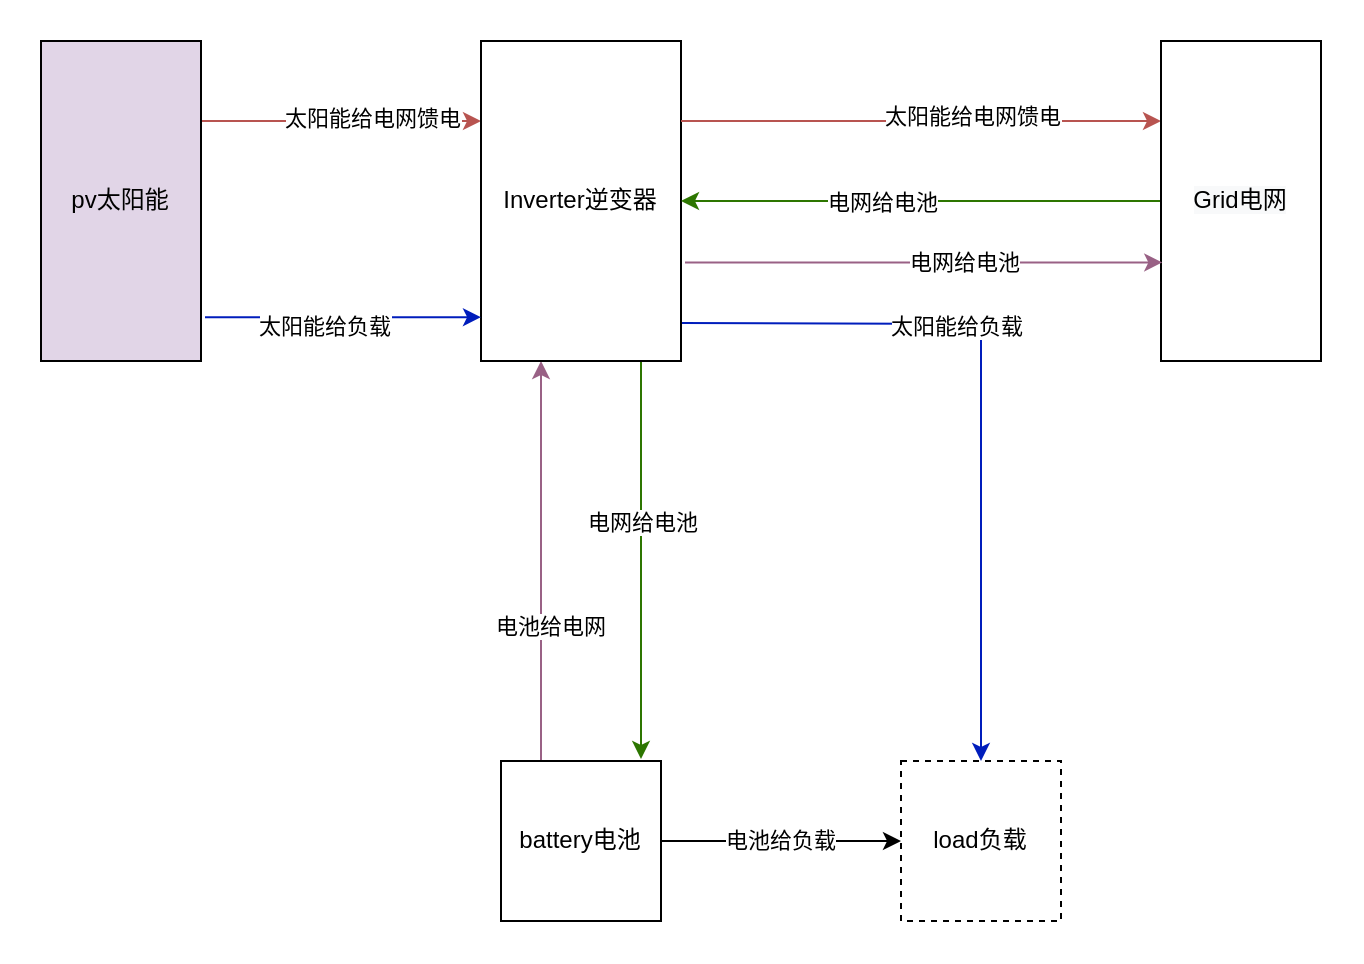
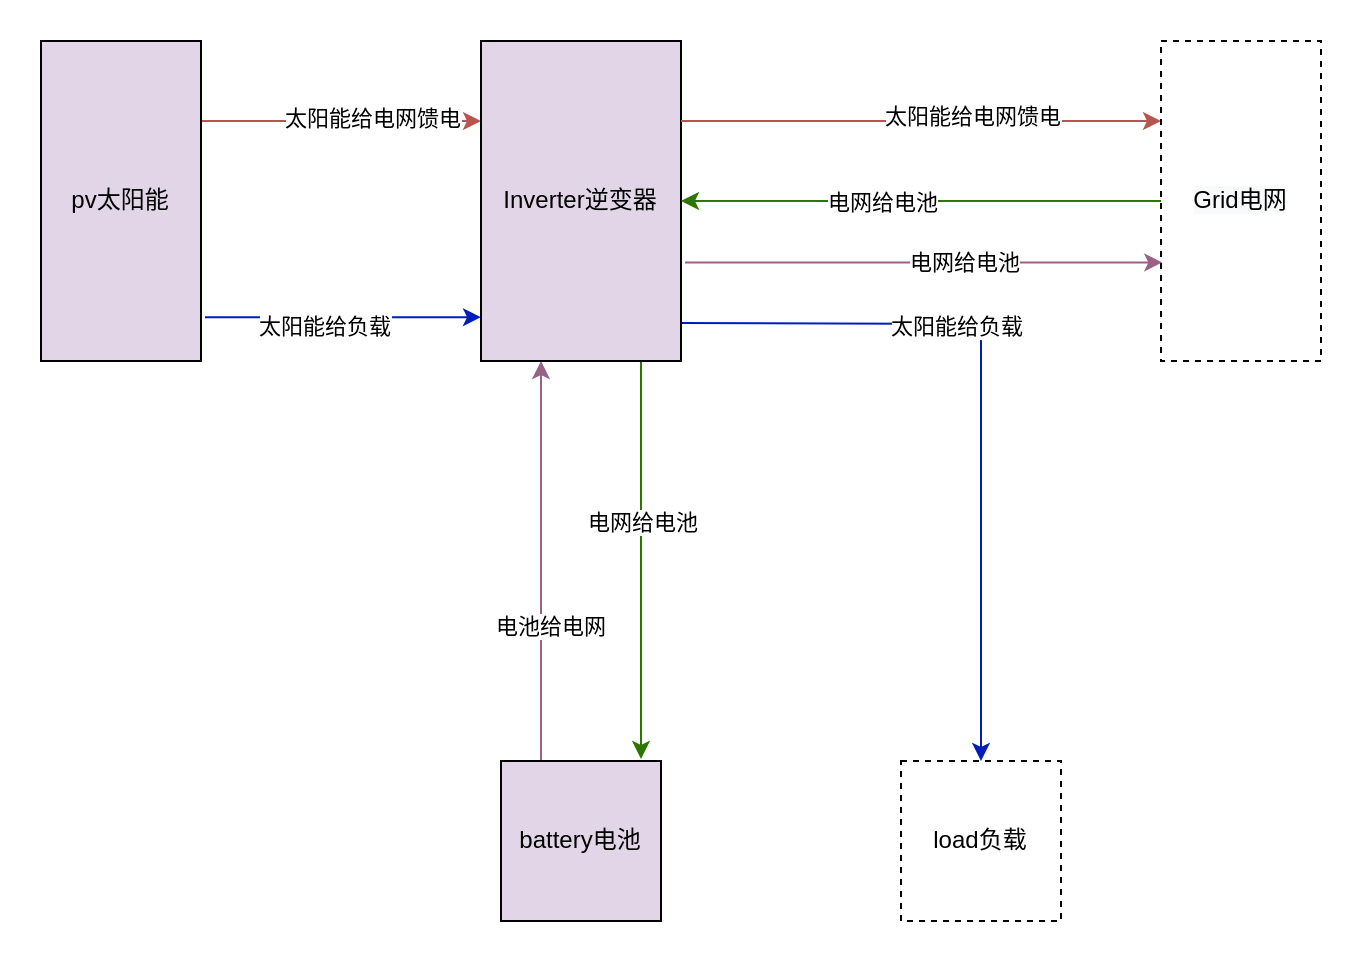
  <mxCell id="0" />
  <mxCell id="1" parent="0" />
  <mxCell id="2" style="edgeStyle=orthogonalEdgeStyle;rounded=0;orthogonalLoop=1;jettySize=auto;html=1;entryX=0;entryY=0.25;entryDx=0;entryDy=0;fillColor=#f8cecc;strokeColor=#b85450;exitX=1;exitY=0.25;exitDx=0;exitDy=0;" edge="1" parent="1" source="18" target="13"><mxGeometry relative="1" as="geometry"><mxPoint x="100" y="80" as="sourcePoint" /></mxGeometry></mxCell>
  <mxCell id="3" value="太阳能给电网馈电" style="edgeLabel;html=1;align=center;verticalAlign=middle;resizable=0;points=[];" vertex="1" connectable="0" parent="2"><mxGeometry x="0.209" y="2" relative="1" as="geometry"><mxPoint as="offset" /></mxGeometry></mxCell>
  <mxCell id="4" style="edgeStyle=orthogonalEdgeStyle;rounded=0;orthogonalLoop=1;jettySize=auto;html=1;exitX=0.25;exitY=0;exitDx=0;exitDy=0;fillColor=#e6d0de;strokeColor=#996185;gradientColor=#d5739d;" edge="1" parent="1" source="7"><mxGeometry relative="1" as="geometry"><mxPoint x="270" y="180" as="targetPoint" /></mxGeometry></mxCell>
  <mxCell id="5" value="电池给电网" style="edgeLabel;html=1;align=center;verticalAlign=middle;resizable=0;points=[];" vertex="1" connectable="0" parent="4"><mxGeometry x="-0.32" y="-4" relative="1" as="geometry"><mxPoint as="offset" /></mxGeometry></mxCell>
- <mxCell id="6" value="电池给负载" style="edgeStyle=orthogonalEdgeStyle;rounded=0;orthogonalLoop=1;jettySize=auto;html=1;entryX=0;entryY=0.5;entryDx=0;entryDy=0;" edge="1" parent="1" source="7" target="8"><mxGeometry relative="1" as="geometry" /></mxCell>
- <mxCell id="7" value="battery电池" style="whiteSpace=wrap;html=1;aspect=fixed;" vertex="1" parent="1"><mxGeometry x="250" y="380" width="80" height="80" as="geometry" /></mxCell>
+ <mxCell id="7" value="battery电池" style="whiteSpace=wrap;html=1;aspect=fixed;fillColor=#e1d5e7;" vertex="1" parent="1"><mxGeometry x="250" y="380" width="80" height="80" as="geometry" /></mxCell>
  <mxCell id="8" value="load负载" style="whiteSpace=wrap;html=1;aspect=fixed;dashed=1;" vertex="1" parent="1"><mxGeometry x="450" y="380" width="80" height="80" as="geometry" /></mxCell>
  <mxCell id="9" style="edgeStyle=orthogonalEdgeStyle;rounded=0;orthogonalLoop=1;jettySize=auto;html=1;entryX=0.5;entryY=0;entryDx=0;entryDy=0;fillColor=#0050ef;strokeColor=#001DBC;" edge="1" parent="1" target="8"><mxGeometry relative="1" as="geometry"><mxPoint x="340" y="161" as="sourcePoint" /></mxGeometry></mxCell>
  <mxCell id="10" value="太阳能给负载" style="edgeLabel;html=1;align=center;verticalAlign=middle;resizable=0;points=[];" vertex="1" connectable="0" parent="9"><mxGeometry x="-0.25" y="-1" relative="1" as="geometry"><mxPoint as="offset" /></mxGeometry></mxCell>
  <mxCell id="11" style="edgeStyle=orthogonalEdgeStyle;rounded=0;orthogonalLoop=1;jettySize=auto;html=1;fillColor=#60a917;strokeColor=#2D7600;" edge="1" parent="1"><mxGeometry relative="1" as="geometry"><mxPoint x="320" y="180" as="sourcePoint" /><mxPoint x="320" y="379" as="targetPoint" /></mxGeometry></mxCell>
  <mxCell id="12" value="电网给电池" style="edgeLabel;html=1;align=center;verticalAlign=middle;resizable=0;points=[];" vertex="1" connectable="0" parent="11"><mxGeometry x="0.217" relative="1" as="geometry"><mxPoint y="-41" as="offset" /></mxGeometry></mxCell>
- <mxCell id="13" value="&lt;span&gt;Inverter逆变器&lt;/span&gt;" style="rounded=0;whiteSpace=wrap;html=1;" vertex="1" parent="1"><mxGeometry x="240" width="100" height="160" as="geometry" y="20" /></mxCell>
+ <mxCell id="13" value="&lt;span&gt;Inverter逆变器&lt;/span&gt;" style="rounded=0;whiteSpace=wrap;html=1;fillColor=#e1d5e7;" vertex="1" parent="1"><mxGeometry x="240" width="100" height="160" as="geometry" y="20" /></mxCell>
  <mxCell id="14" style="edgeStyle=orthogonalEdgeStyle;rounded=0;orthogonalLoop=1;jettySize=auto;html=1;entryX=0;entryY=0.25;entryDx=0;entryDy=0;fillColor=#f8cecc;strokeColor=#b85450;exitX=1;exitY=0.25;exitDx=0;exitDy=0;" edge="1" parent="1" source="13" target="21"><mxGeometry relative="1" as="geometry"><mxPoint x="330" y="99.5" as="sourcePoint" /><mxPoint x="500" y="75" as="targetPoint" /></mxGeometry></mxCell>
  <mxCell id="15" value="太阳能给电网馈电" style="edgeLabel;html=1;align=center;verticalAlign=middle;resizable=0;points=[];" vertex="1" connectable="0" parent="14"><mxGeometry x="0.209" y="2" relative="1" as="geometry"><mxPoint as="offset" /></mxGeometry></mxCell>
  <mxCell id="16" value="" style="endArrow=classic;html=1;exitX=1.025;exitY=0.863;exitDx=0;exitDy=0;entryX=0;entryY=0.863;entryDx=0;entryDy=0;fillColor=#0050ef;strokeColor=#001DBC;exitPerimeter=0;entryPerimeter=0;" edge="1" parent="1" source="18" target="13"><mxGeometry width="50" height="50" relative="1" as="geometry"><mxPoint x="100" y="120" as="sourcePoint" /><mxPoint x="250" y="118" as="targetPoint" /></mxGeometry></mxCell>
  <mxCell id="17" value="太阳能给负载" style="edgeLabel;html=1;align=center;verticalAlign=middle;resizable=0;points=[];" vertex="1" connectable="0" parent="16"><mxGeometry x="-0.142" y="-4" relative="1" as="geometry"><mxPoint as="offset" /></mxGeometry></mxCell>
  <mxCell id="18" value="&lt;span&gt;pv太阳能&lt;/span&gt;" style="rounded=0;whiteSpace=wrap;html=1;fillColor=#e1d5e7;" vertex="1" parent="1"><mxGeometry x="20" width="80" height="160" as="geometry" y="20" /></mxCell>
  <mxCell id="19" style="edgeStyle=orthogonalEdgeStyle;rounded=0;orthogonalLoop=1;jettySize=auto;html=1;entryX=1;entryY=0.5;entryDx=0;entryDy=0;fillColor=#60a917;strokeColor=#2D7600;" edge="1" parent="1" source="21" target="13"><mxGeometry relative="1" as="geometry" /></mxCell>
  <mxCell id="20" value="电网给电池" style="edgeLabel;html=1;align=center;verticalAlign=middle;resizable=0;points=[];" vertex="1" connectable="0" parent="19"><mxGeometry x="0.167" relative="1" as="geometry"><mxPoint as="offset" /></mxGeometry></mxCell>
- <mxCell id="21" value="&#10;&#10;&lt;span style=&quot;color: rgb(0, 0, 0); font-family: helvetica; font-size: 12px; font-style: normal; font-weight: 400; letter-spacing: normal; text-align: center; text-indent: 0px; text-transform: none; word-spacing: 0px; background-color: rgb(248, 249, 250); display: inline; float: none;&quot;&gt;Grid电网&lt;/span&gt;&#10;&#10;" style="rounded=0;whiteSpace=wrap;html=1;" vertex="1" parent="1"><mxGeometry x="580" width="80" height="160" as="geometry" y="20" /></mxCell>
+ <mxCell id="21" value="&#10;&#10;&lt;span style=&quot;color: rgb(0, 0, 0); font-family: helvetica; font-size: 12px; font-style: normal; font-weight: 400; letter-spacing: normal; text-align: center; text-indent: 0px; text-transform: none; word-spacing: 0px; background-color: rgb(248, 249, 250); display: inline; float: none;&quot;&gt;Grid电网&lt;/span&gt;&#10;&#10;" style="rounded=0;whiteSpace=wrap;html=1;dashed=1;" vertex="1" parent="1"><mxGeometry x="580" width="80" height="160" as="geometry" y="20" /></mxCell>
  <mxCell id="22" style="edgeStyle=orthogonalEdgeStyle;rounded=0;orthogonalLoop=1;jettySize=auto;html=1;entryX=0.008;entryY=0.692;entryDx=0;entryDy=0;fillColor=#e6d0de;strokeColor=#996185;exitX=1.02;exitY=0.692;exitDx=0;exitDy=0;gradientColor=#d5739d;exitPerimeter=0;entryPerimeter=0;" edge="1" parent="1" source="13" target="21"><mxGeometry relative="1" as="geometry"><mxPoint x="500" y="140" as="sourcePoint" /><mxPoint x="340" y="140" as="targetPoint" /></mxGeometry></mxCell>
  <mxCell id="23" value="电网给电池" style="edgeLabel;html=1;align=center;verticalAlign=middle;resizable=0;points=[];" vertex="1" connectable="0" parent="22"><mxGeometry x="0.167" relative="1" as="geometry"><mxPoint as="offset" /></mxGeometry></mxCell>
